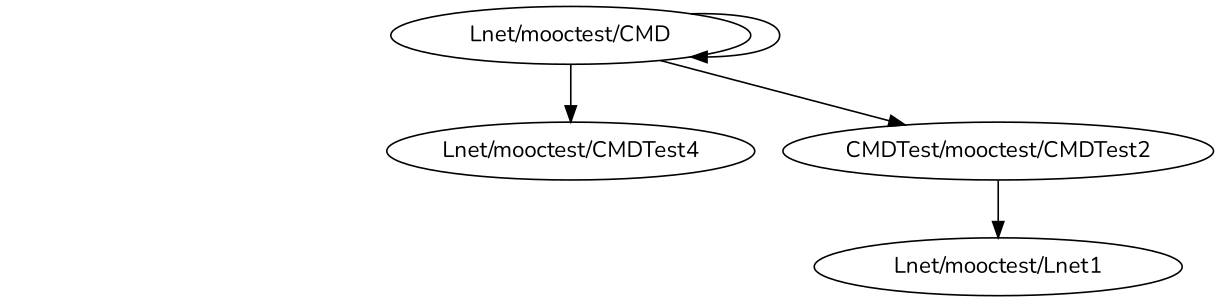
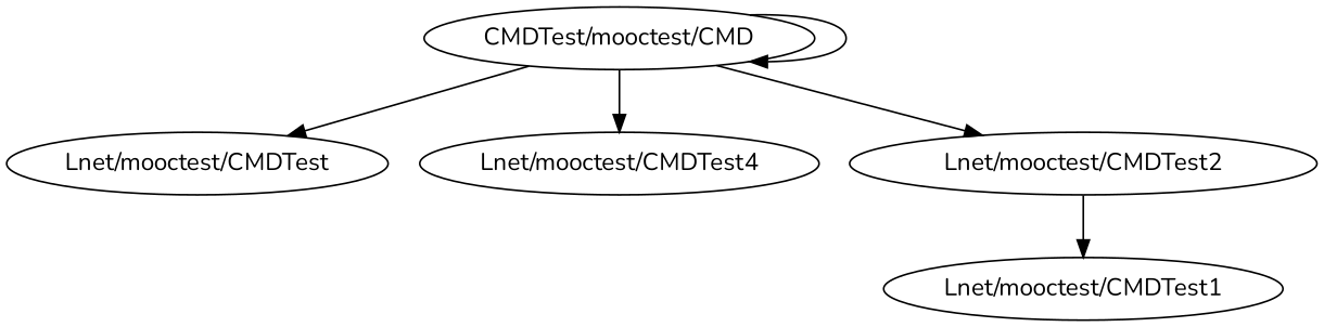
  digraph {
    fontname=Nunito
    node [fontname=Nunito]
    edge [fontname=Nunito]
-   "Lnet/mooctest/CMD"
+   "Lnet/mooctest/CMD" [label="CMDTest/mooctest/CMD"]
+   "Lnet/mooctest/CMDTest"
    n3 [label="Lnet/mooctest/CMDTest4"]
-   "Lnet/mooctest/CMDTest2" [label="CMDTest/mooctest/CMDTest2"]
-   "Lnet/mooctest/CMDTest1" [label="Lnet/mooctest/Lnet1"]
+   "Lnet/mooctest/CMDTest2"
+   "Lnet/mooctest/CMDTest1"
    "Lnet/mooctest/CMD" -> "Lnet/mooctest/CMD"
+   "Lnet/mooctest/CMD" -> "Lnet/mooctest/CMDTest"
    "Lnet/mooctest/CMD" -> n3
    "Lnet/mooctest/CMD" -> "Lnet/mooctest/CMDTest2"
    "Lnet/mooctest/CMDTest2" -> "Lnet/mooctest/CMDTest1"
  }
